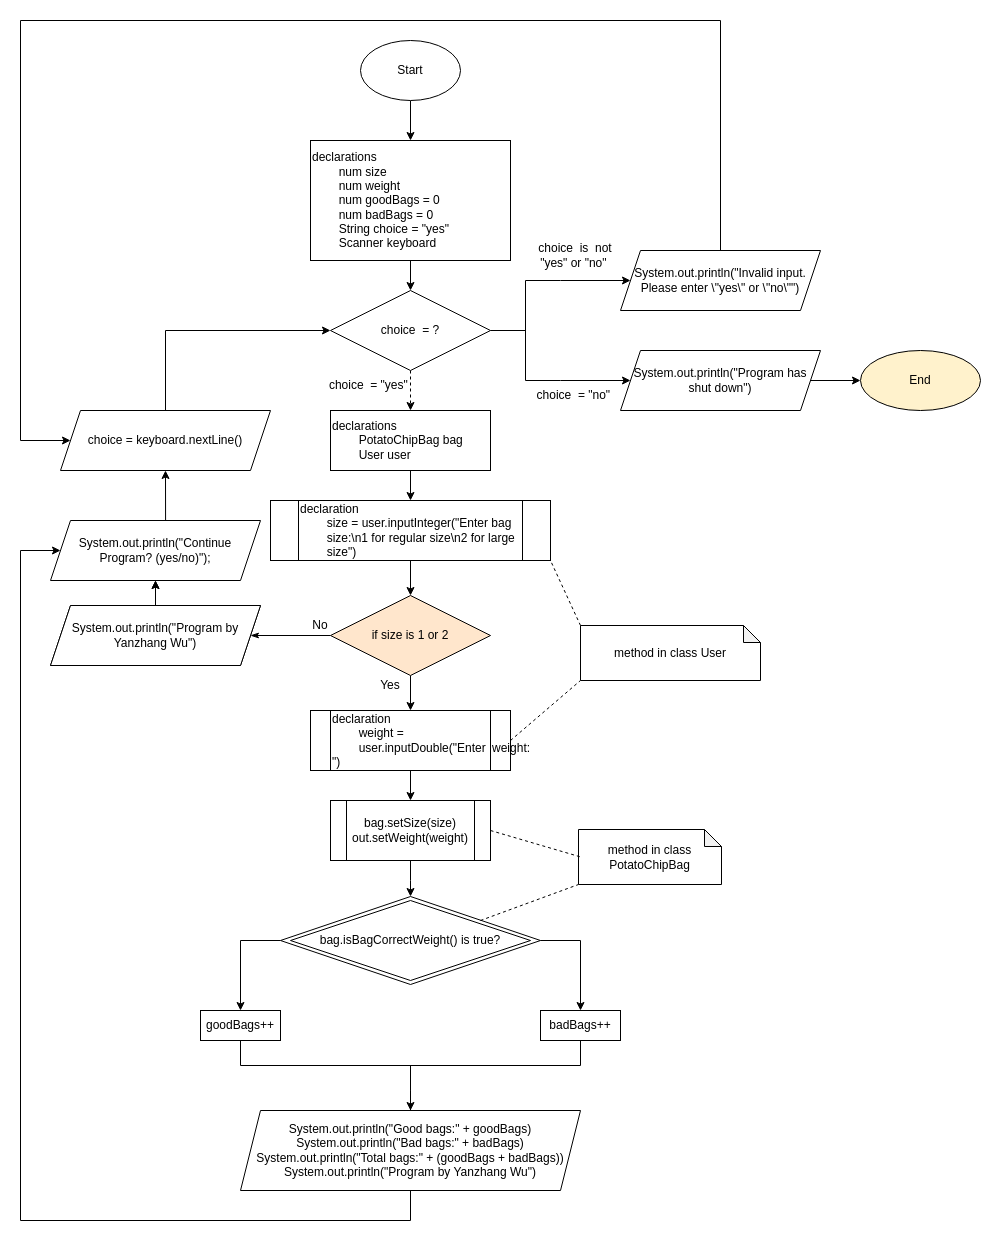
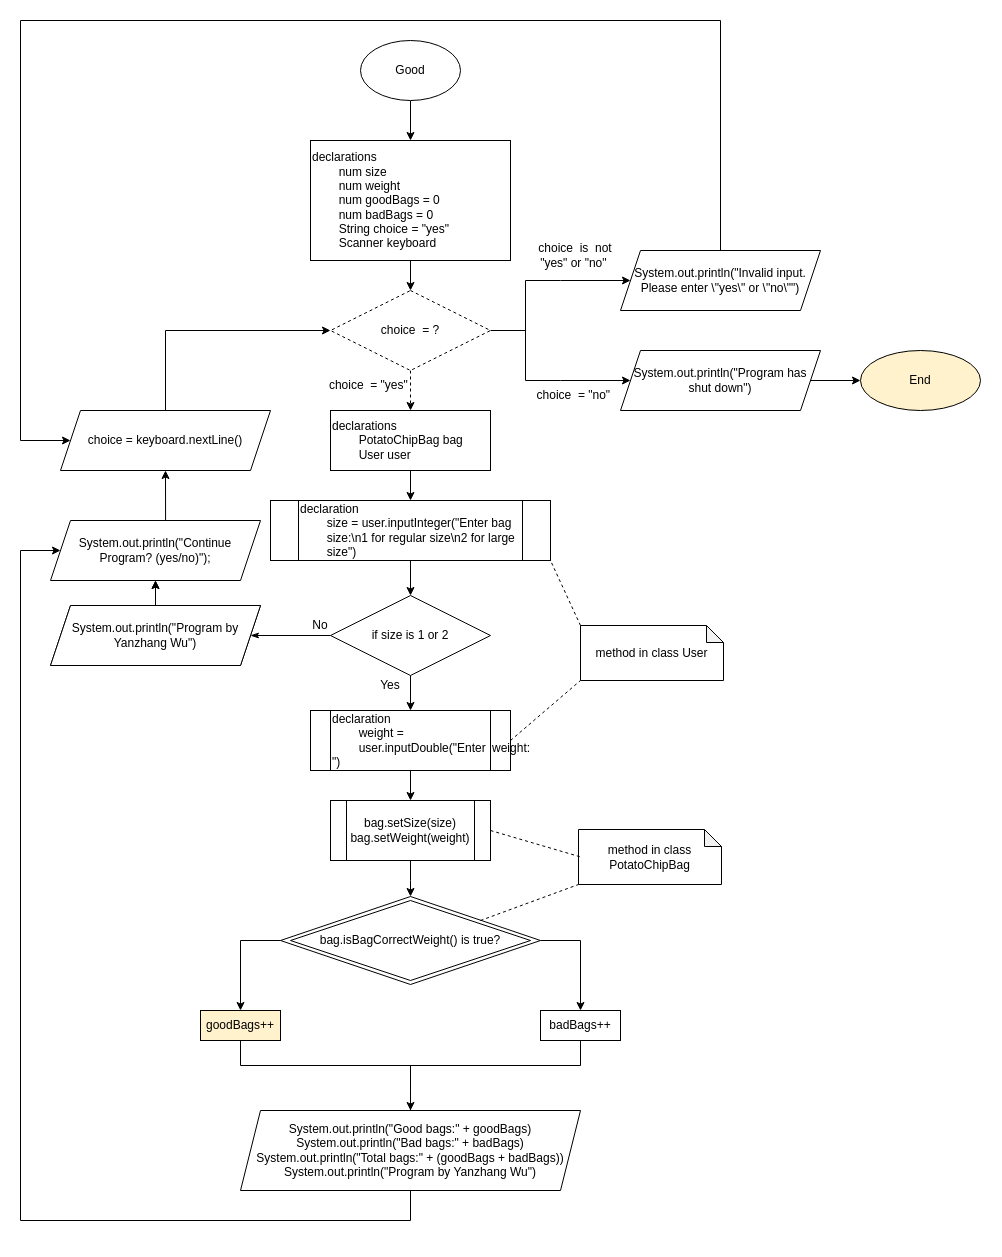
  <mxCell id="0" />
  <mxCell id="1" parent="0" />
  <mxCell id="2" value="" style="edgeStyle=orthogonalEdgeStyle;rounded=0;orthogonalLoop=1;jettySize=auto;html=1;" edge="1" parent="1" source="3" target="5"><mxGeometry relative="1" as="geometry" /></mxCell>
- <mxCell id="3" value="Start" style="ellipse;whiteSpace=wrap;html=1;" vertex="1" parent="1"><mxGeometry x="360" y="40" width="100" height="60" as="geometry" /></mxCell>
+ <mxCell id="3" value="Good" style="ellipse;whiteSpace=wrap;html=1;" vertex="1" parent="1"><mxGeometry x="360" y="40" width="100" height="60" as="geometry" /></mxCell>
  <mxCell id="4" value="" style="edgeStyle=orthogonalEdgeStyle;rounded=0;orthogonalLoop=1;jettySize=auto;html=1;" edge="1" parent="1" source="5" target="7"><mxGeometry relative="1" as="geometry" /></mxCell>
  <mxCell id="5" value="&lt;div style=&quot;&quot;&gt;&lt;span style=&quot;background-color: initial;&quot;&gt;declarations&lt;/span&gt;&lt;/div&gt;&lt;span style=&quot;white-space: pre;&quot;&gt;&#09;&lt;/span&gt;num size&lt;br&gt;&lt;span style=&quot;white-space: pre;&quot;&gt;&#09;&lt;/span&gt;num weight&lt;br&gt;&lt;span style=&quot;white-space: pre;&quot;&gt;&#09;&lt;/span&gt;num goodBags = 0&lt;br&gt;&lt;span style=&quot;white-space: pre;&quot;&gt;&#09;&lt;/span&gt;num badBags = 0&lt;br&gt;&lt;span style=&quot;white-space: pre;&quot;&gt;&#09;&lt;/span&gt;String choice = &quot;yes&quot;&lt;br&gt;&lt;span style=&quot;white-space: pre;&quot;&gt;&#09;&lt;/span&gt;Scanner keyboard" style="whiteSpace=wrap;html=1;align=left;" vertex="1" parent="1"><mxGeometry x="310" y="140" width="200" height="120" as="geometry" /></mxCell>
  <mxCell id="6" value="" style="edgeStyle=orthogonalEdgeStyle;rounded=0;orthogonalLoop=1;jettySize=auto;html=1;dashed=1;" edge="1" parent="1" source="7" target="9"><mxGeometry relative="1" as="geometry" /></mxCell>
- <mxCell id="7" value="choice&amp;nbsp; = ?" style="rhombus;whiteSpace=wrap;html=1;align=center;" vertex="1" parent="1"><mxGeometry x="330" y="290" width="160" height="80" as="geometry" /></mxCell>
+ <mxCell id="7" value="choice&amp;nbsp; = ?" style="rhombus;whiteSpace=wrap;html=1;align=center;dashed=1;" vertex="1" parent="1"><mxGeometry x="330" y="290" width="160" height="80" as="geometry" /></mxCell>
  <mxCell id="8" value="" style="edgeStyle=orthogonalEdgeStyle;rounded=0;orthogonalLoop=1;jettySize=auto;html=1;" edge="1" parent="1" source="9" target="12"><mxGeometry relative="1" as="geometry" /></mxCell>
  <mxCell id="9" value="&lt;div style=&quot;&quot;&gt;&lt;span style=&quot;background-color: initial;&quot;&gt;declarations&lt;/span&gt;&lt;/div&gt;&lt;span style=&quot;white-space: pre;&quot;&gt;&#09;&lt;/span&gt;PotatoChipBag bag&lt;br&gt;&lt;span style=&quot;white-space: pre;&quot;&gt;&#09;&lt;/span&gt;User user" style="whiteSpace=wrap;html=1;align=left;" vertex="1" parent="1"><mxGeometry x="330" y="410" width="160" height="60" as="geometry" /></mxCell>
  <mxCell id="10" value="choice&amp;nbsp; = &quot;yes&quot;&amp;nbsp;" style="text;html=1;strokeColor=none;fillColor=none;align=center;verticalAlign=middle;whiteSpace=wrap;rounded=0;" vertex="1" parent="1"><mxGeometry x="320" y="370" width="100" height="30" as="geometry" /></mxCell>
  <mxCell id="11" value="" style="edgeStyle=orthogonalEdgeStyle;rounded=0;orthogonalLoop=1;jettySize=auto;html=1;" edge="1" parent="1" source="12" target="15"><mxGeometry relative="1" as="geometry" /></mxCell>
  <mxCell id="12" value="declaration&lt;br&gt;&lt;span style=&quot;white-space: pre;&quot;&gt;&#09;&lt;/span&gt;size = user.inputInteger(&quot;Enter bag &lt;span style=&quot;white-space: pre;&quot;&gt;&#09;&lt;/span&gt;size:\n1 for regular size\n2 for large &lt;span style=&quot;white-space: pre;&quot;&gt;&#09;&lt;/span&gt;size&quot;)" style="shape=process;whiteSpace=wrap;html=1;backgroundOutline=1;align=left;" vertex="1" parent="1"><mxGeometry x="270" y="500" width="280" height="60" as="geometry" /></mxCell>
  <mxCell id="13" value="" style="edgeStyle=orthogonalEdgeStyle;rounded=0;orthogonalLoop=1;jettySize=auto;html=1;" edge="1" parent="1" source="15" target="17"><mxGeometry relative="1" as="geometry" /></mxCell>
  <mxCell id="14" value="" style="edgeStyle=orthogonalEdgeStyle;rounded=0;orthogonalLoop=1;jettySize=auto;html=1;endArrow=classicThin;endFill=1;entryX=1;entryY=0.5;entryDx=0;entryDy=0;" edge="1" parent="1" source="15" target="59"><mxGeometry relative="1" as="geometry"><mxPoint x="260" y="635" as="targetPoint" /></mxGeometry></mxCell>
- <mxCell id="15" value="if size is 1 or 2" style="rhombus;whiteSpace=wrap;html=1;align=center;fillColor=#ffe6cc;" vertex="1" parent="1"><mxGeometry x="330" y="595" width="160" height="80" as="geometry" /></mxCell>
+ <mxCell id="15" value="if size is 1 or 2" style="rhombus;whiteSpace=wrap;html=1;align=center;" vertex="1" parent="1"><mxGeometry x="330" y="595" width="160" height="80" as="geometry" /></mxCell>
  <mxCell id="16" value="" style="edgeStyle=orthogonalEdgeStyle;rounded=0;orthogonalLoop=1;jettySize=auto;html=1;" edge="1" parent="1" source="17" target="20"><mxGeometry relative="1" as="geometry" /></mxCell>
  <mxCell id="17" value="declaration&lt;br&gt;&lt;span style=&quot;white-space: pre;&quot;&gt;&#09;&lt;/span&gt;weight = &lt;span style=&quot;white-space: pre;&quot;&gt;&#09;&lt;/span&gt;user.inputDouble(&quot;Enter &lt;span style=&quot;white-space: pre;&quot;&gt;&#09;&lt;/span&gt;weight: &quot;)" style="shape=process;whiteSpace=wrap;html=1;backgroundOutline=1;align=left;" vertex="1" parent="1"><mxGeometry x="310" y="710" width="200" height="60" as="geometry" /></mxCell>
  <mxCell id="18" value="Yes" style="text;html=1;strokeColor=none;fillColor=none;align=center;verticalAlign=middle;whiteSpace=wrap;rounded=0;" vertex="1" parent="1"><mxGeometry x="360" y="670" width="60" height="30" as="geometry" /></mxCell>
  <mxCell id="19" value="" style="edgeStyle=orthogonalEdgeStyle;rounded=0;orthogonalLoop=1;jettySize=auto;html=1;" edge="1" parent="1" source="20"><mxGeometry relative="1" as="geometry"><mxPoint x="410" y="896" as="targetPoint" /></mxGeometry></mxCell>
- <mxCell id="20" value="&lt;div&gt;bag.setSize(size)&lt;/div&gt;&lt;div&gt;&lt;span style=&quot;&quot;&gt;&#09;&#09;&#09;&#09;&lt;/span&gt;out.setWeight(weight)&lt;/div&gt;" style="shape=process;whiteSpace=wrap;html=1;backgroundOutline=1;align=center;" vertex="1" parent="1"><mxGeometry x="330" y="800" width="160" height="60" as="geometry" /></mxCell>
+ <mxCell id="20" value="&lt;div&gt;bag.setSize(size)&lt;/div&gt;&lt;div&gt;&lt;span style=&quot;&quot;&gt;&#09;&#09;&#09;&#09;&lt;/span&gt;bag.setWeight(weight)&lt;/div&gt;" style="shape=process;whiteSpace=wrap;html=1;backgroundOutline=1;align=center;" vertex="1" parent="1"><mxGeometry x="330" y="800" width="160" height="60" as="geometry" /></mxCell>
  <mxCell id="21" value="bag.isBagCorrectWeight() is true?" style="rhombus;whiteSpace=wrap;html=1;" vertex="1" parent="1"><mxGeometry x="290" y="900" width="240" height="80" as="geometry" /></mxCell>
  <mxCell id="22" value="" style="endArrow=none;html=1;rounded=0;" edge="1" parent="1"><mxGeometry width="50" height="50" relative="1" as="geometry"><mxPoint x="280" y="940" as="sourcePoint" /><mxPoint x="410" y="896" as="targetPoint" /></mxGeometry></mxCell>
  <mxCell id="23" value="" style="endArrow=none;html=1;rounded=0;" edge="1" parent="1"><mxGeometry width="50" height="50" relative="1" as="geometry"><mxPoint x="280" y="940" as="sourcePoint" /><mxPoint x="410" y="984" as="targetPoint" /></mxGeometry></mxCell>
  <mxCell id="24" value="" style="endArrow=none;html=1;rounded=0;" edge="1" parent="1"><mxGeometry width="50" height="50" relative="1" as="geometry"><mxPoint x="410" y="984" as="sourcePoint" /><mxPoint x="540" y="940" as="targetPoint" /></mxGeometry></mxCell>
  <mxCell id="25" value="" style="endArrow=none;html=1;rounded=0;" edge="1" parent="1"><mxGeometry width="50" height="50" relative="1" as="geometry"><mxPoint x="410" y="896" as="sourcePoint" /><mxPoint x="540" y="940" as="targetPoint" /></mxGeometry></mxCell>
  <mxCell id="26" value="" style="endArrow=none;html=1;rounded=0;" edge="1" parent="1"><mxGeometry width="50" height="50" relative="1" as="geometry"><mxPoint x="240" y="940" as="sourcePoint" /><mxPoint x="280" y="940" as="targetPoint" /></mxGeometry></mxCell>
  <mxCell id="27" value="" style="endArrow=none;html=1;rounded=0;" edge="1" parent="1"><mxGeometry width="50" height="50" relative="1" as="geometry"><mxPoint x="540" y="940" as="sourcePoint" /><mxPoint x="580" y="940" as="targetPoint" /></mxGeometry></mxCell>
  <mxCell id="28" value="" style="endArrow=classic;html=1;rounded=0;" edge="1" parent="1"><mxGeometry width="50" height="50" relative="1" as="geometry"><mxPoint x="240" y="940" as="sourcePoint" /><mxPoint x="240" y="1010" as="targetPoint" /></mxGeometry></mxCell>
- <mxCell id="29" value="goodBags++" style="rounded=0;whiteSpace=wrap;html=1;" vertex="1" parent="1"><mxGeometry x="200" y="1010" width="80" height="30" as="geometry" /></mxCell>
+ <mxCell id="29" value="goodBags++" style="rounded=0;whiteSpace=wrap;html=1;fillColor=#fff2cc;" vertex="1" parent="1"><mxGeometry x="200" y="1010" width="80" height="30" as="geometry" /></mxCell>
  <mxCell id="30" value="badBags++" style="rounded=0;whiteSpace=wrap;html=1;" vertex="1" parent="1"><mxGeometry x="540" y="1010" width="80" height="30" as="geometry" /></mxCell>
  <mxCell id="31" value="" style="endArrow=classic;html=1;rounded=0;" edge="1" parent="1"><mxGeometry width="50" height="50" relative="1" as="geometry"><mxPoint x="580" y="940" as="sourcePoint" /><mxPoint x="580" y="1010" as="targetPoint" /></mxGeometry></mxCell>
  <mxCell id="32" value="" style="edgeStyle=orthogonalEdgeStyle;rounded=0;orthogonalLoop=1;jettySize=auto;html=1;" edge="1" parent="1" source="33" target="35"><mxGeometry relative="1" as="geometry" /></mxCell>
  <mxCell id="33" value="" style="strokeWidth=1;html=1;shape=mxgraph.flowchart.annotation_2;align=left;labelPosition=right;pointerEvents=1;rotation=-90;" vertex="1" parent="1"><mxGeometry x="385" y="895" width="50" height="340" as="geometry" /></mxCell>
  <mxCell id="34" value="" style="edgeStyle=none;rounded=0;orthogonalLoop=1;jettySize=auto;html=1;endArrow=none;endFill=0;" edge="1" parent="1" source="35"><mxGeometry relative="1" as="geometry"><mxPoint x="410" y="1220" as="targetPoint" /></mxGeometry></mxCell>
  <mxCell id="35" value="&lt;div&gt;&lt;span style=&quot;&quot;&gt;&#09;&#09;&#09;&#09;&lt;/span&gt;System.out.println(&quot;Good bags:&quot; + goodBags)&lt;/div&gt;&lt;div&gt;&lt;span style=&quot;&quot;&gt;&#09;&#09;&#09;&#09;&lt;/span&gt;System.out.println(&quot;Bad bags:&quot; + badBags)&lt;/div&gt;&lt;div&gt;&lt;span style=&quot;&quot;&gt;&#09;&#09;&#09;&#09;&lt;/span&gt;System.out.println(&quot;Total bags:&quot; + (goodBags + badBags))&lt;/div&gt;&lt;div&gt;&lt;span style=&quot;&quot;&gt;&#09;&#09;&#09;&#09;&lt;/span&gt;System.out.println(&quot;Program by Yanzhang Wu&quot;)&lt;/div&gt;" style="shape=parallelogram;perimeter=parallelogramPerimeter;whiteSpace=wrap;html=1;fixedSize=1;align=center;strokeWidth=1;" vertex="1" parent="1"><mxGeometry x="240" y="1110" width="340" height="80" as="geometry" /></mxCell>
  <mxCell id="36" value="No" style="text;html=1;strokeColor=none;fillColor=none;align=center;verticalAlign=middle;whiteSpace=wrap;rounded=0;" vertex="1" parent="1"><mxGeometry x="290" y="610" width="60" height="30" as="geometry" /></mxCell>
  <mxCell id="37" value="" style="edgeStyle=none;rounded=0;orthogonalLoop=1;jettySize=auto;html=1;endArrow=classic;endFill=1;" edge="1" parent="1" source="38" target="57"><mxGeometry relative="1" as="geometry" /></mxCell>
  <mxCell id="38" value="&lt;div&gt;System.out.println(&quot;Program by Yanzhang Wu&quot;)&lt;/div&gt;" style="shape=parallelogram;perimeter=parallelogramPerimeter;whiteSpace=wrap;html=1;fixedSize=1;strokeWidth=1;align=center;" vertex="1" parent="1"><mxGeometry x="50" y="605" width="210" height="60" as="geometry" /></mxCell>
  <mxCell id="39" value="&lt;span style=&quot;&quot;&gt;choice = keyboard.nextLine()&lt;/span&gt;" style="shape=parallelogram;perimeter=parallelogramPerimeter;whiteSpace=wrap;html=1;fixedSize=1;strokeWidth=1;" vertex="1" parent="1"><mxGeometry x="60" y="410" width="210" height="60" as="geometry" /></mxCell>
  <mxCell id="40" value="" style="endArrow=none;html=1;rounded=0;exitX=0.5;exitY=0;exitDx=0;exitDy=0;" edge="1" parent="1" source="39"><mxGeometry width="50" height="50" relative="1" as="geometry"><mxPoint x="160" y="460" as="sourcePoint" /><mxPoint x="165" y="330" as="targetPoint" /></mxGeometry></mxCell>
  <mxCell id="41" value="" style="endArrow=classic;html=1;rounded=0;entryX=0;entryY=0.5;entryDx=0;entryDy=0;" edge="1" parent="1" target="7"><mxGeometry width="50" height="50" relative="1" as="geometry"><mxPoint x="165" y="330" as="sourcePoint" /><mxPoint x="210" y="410" as="targetPoint" /></mxGeometry></mxCell>
  <mxCell id="42" value="" style="endArrow=none;html=1;rounded=0;" edge="1" parent="1"><mxGeometry width="50" height="50" relative="1" as="geometry"><mxPoint x="20" y="1220" as="sourcePoint" /><mxPoint x="20" y="550" as="targetPoint" /></mxGeometry></mxCell>
  <mxCell id="43" value="" style="endArrow=classic;html=1;rounded=0;entryX=0;entryY=0.5;entryDx=0;entryDy=0;" edge="1" parent="1" target="57"><mxGeometry width="50" height="50" relative="1" as="geometry"><mxPoint x="20" y="550" as="sourcePoint" /><mxPoint x="330" y="590" as="targetPoint" /></mxGeometry></mxCell>
  <mxCell id="44" style="rounded=0;orthogonalLoop=1;jettySize=auto;html=1;exitX=1;exitY=0;exitDx=0;exitDy=0;exitPerimeter=0;endArrow=classic;endFill=1;" edge="1" parent="1" source="46"><mxGeometry relative="1" as="geometry"><mxPoint x="630" y="280" as="targetPoint" /></mxGeometry></mxCell>
  <mxCell id="45" style="rounded=0;orthogonalLoop=1;jettySize=auto;html=1;exitX=1;exitY=1;exitDx=0;exitDy=0;exitPerimeter=0;endArrow=classic;endFill=1;" edge="1" parent="1" source="46"><mxGeometry relative="1" as="geometry"><mxPoint x="630" y="380" as="targetPoint" /></mxGeometry></mxCell>
  <mxCell id="46" value="" style="strokeWidth=1;html=1;shape=mxgraph.flowchart.annotation_2;align=left;labelPosition=right;pointerEvents=1;" vertex="1" parent="1"><mxGeometry x="490" y="280" width="70" height="100" as="geometry" /></mxCell>
  <mxCell id="47" value="choice&amp;nbsp; = &quot;no&quot;&amp;nbsp;" style="text;html=1;strokeColor=none;fillColor=none;align=center;verticalAlign=middle;whiteSpace=wrap;rounded=0;" vertex="1" parent="1"><mxGeometry x="530" y="380" width="90" height="30" as="geometry" /></mxCell>
  <mxCell id="48" value="choice&amp;nbsp; is&amp;nbsp; not &quot;yes&quot; or &quot;no&quot;&amp;nbsp;" style="text;html=1;strokeColor=none;fillColor=none;align=center;verticalAlign=middle;whiteSpace=wrap;rounded=0;" vertex="1" parent="1"><mxGeometry x="525" y="240" width="100" height="30" as="geometry" /></mxCell>
  <mxCell id="49" value="System.out.println(&quot;Invalid input. Please enter \&quot;yes\&quot; or \&quot;no\&quot;&quot;)" style="shape=parallelogram;perimeter=parallelogramPerimeter;whiteSpace=wrap;html=1;fixedSize=1;strokeWidth=1;" vertex="1" parent="1"><mxGeometry x="620" y="250" width="200" height="60" as="geometry" /></mxCell>
  <mxCell id="50" value="" style="edgeStyle=none;rounded=0;orthogonalLoop=1;jettySize=auto;html=1;endArrow=classic;endFill=1;" edge="1" parent="1" source="51" target="52"><mxGeometry relative="1" as="geometry" /></mxCell>
  <mxCell id="51" value="System.out.println(&quot;Program has shut down&quot;)" style="shape=parallelogram;perimeter=parallelogramPerimeter;whiteSpace=wrap;html=1;fixedSize=1;strokeWidth=1;" vertex="1" parent="1"><mxGeometry x="620" y="350" width="200" height="60" as="geometry" /></mxCell>
  <mxCell id="52" value="End" style="ellipse;whiteSpace=wrap;html=1;strokeWidth=1;fillColor=#fff2cc;" vertex="1" parent="1"><mxGeometry x="860" y="350" width="120" height="60" as="geometry" /></mxCell>
  <mxCell id="53" value="" style="endArrow=none;html=1;rounded=0;exitX=0.5;exitY=0;exitDx=0;exitDy=0;" edge="1" parent="1" source="49"><mxGeometry width="50" height="50" relative="1" as="geometry"><mxPoint x="630" y="260" as="sourcePoint" /><mxPoint x="720" y="20" as="targetPoint" /></mxGeometry></mxCell>
  <mxCell id="54" value="" style="endArrow=none;html=1;rounded=0;" edge="1" parent="1"><mxGeometry width="50" height="50" relative="1" as="geometry"><mxPoint x="20" y="20" as="sourcePoint" /><mxPoint x="720" y="20" as="targetPoint" /></mxGeometry></mxCell>
  <mxCell id="55" value="" style="endArrow=none;html=1;rounded=0;" edge="1" parent="1"><mxGeometry width="50" height="50" relative="1" as="geometry"><mxPoint x="20" y="20" as="sourcePoint" /><mxPoint x="20" y="440" as="targetPoint" /></mxGeometry></mxCell>
  <mxCell id="56" value="" style="endArrow=classic;html=1;rounded=0;entryX=0;entryY=0.5;entryDx=0;entryDy=0;" edge="1" parent="1" target="39"><mxGeometry width="50" height="50" relative="1" as="geometry"><mxPoint x="20" y="440" as="sourcePoint" /><mxPoint x="210" y="360" as="targetPoint" /></mxGeometry></mxCell>
  <mxCell id="57" value="&lt;span style=&quot;&quot;&gt;System.out.println(&quot;Continue Program? (yes/no)&quot;);&lt;/span&gt;" style="shape=parallelogram;perimeter=parallelogramPerimeter;whiteSpace=wrap;html=1;fixedSize=1;strokeWidth=1;" vertex="1" parent="1"><mxGeometry x="50" y="520" width="210" height="60" as="geometry" /></mxCell>
  <mxCell id="58" value="" style="edgeStyle=none;rounded=0;orthogonalLoop=1;jettySize=auto;html=1;endArrow=classic;endFill=1;" edge="1" source="59" parent="1"><mxGeometry relative="1" as="geometry"><mxPoint x="155" y="580" as="targetPoint" /></mxGeometry></mxCell>
  <mxCell id="59" value="&lt;div&gt;System.out.println(&quot;Program by Yanzhang Wu&quot;)&lt;/div&gt;" style="shape=parallelogram;perimeter=parallelogramPerimeter;whiteSpace=wrap;html=1;fixedSize=1;strokeWidth=1;align=center;" vertex="1" parent="1"><mxGeometry x="50" y="605" width="210" height="60" as="geometry" /></mxCell>
  <mxCell id="60" value="" style="endArrow=none;html=1;rounded=0;" edge="1" parent="1"><mxGeometry width="50" height="50" relative="1" as="geometry"><mxPoint x="20" y="1220" as="sourcePoint" /><mxPoint x="410" y="1220" as="targetPoint" /></mxGeometry></mxCell>
  <mxCell id="61" value="" style="endArrow=classic;html=1;rounded=0;entryX=0.5;entryY=1;entryDx=0;entryDy=0;exitX=0.548;exitY=0;exitDx=0;exitDy=0;exitPerimeter=0;" edge="1" parent="1" source="57" target="39"><mxGeometry width="50" height="50" relative="1" as="geometry"><mxPoint x="170" y="510" as="sourcePoint" /><mxPoint x="570" y="440" as="targetPoint" /></mxGeometry></mxCell>
- <mxCell id="62" value="method in class User" style="shape=note;whiteSpace=wrap;html=1;backgroundOutline=1;darkOpacity=0.05;strokeWidth=1;size=17;" vertex="1" parent="1"><mxGeometry x="580" y="625" width="180" height="55" as="geometry" /></mxCell>
+ <mxCell id="62" value="method in class User" style="shape=note;whiteSpace=wrap;html=1;backgroundOutline=1;darkOpacity=0.05;strokeWidth=1;size=17;" vertex="1" parent="1"><mxGeometry x="580" y="625" width="143" height="55" as="geometry" /></mxCell>
  <mxCell id="63" value="method in class PotatoChipBag" style="shape=note;whiteSpace=wrap;html=1;backgroundOutline=1;darkOpacity=0.05;strokeWidth=1;size=17;" vertex="1" parent="1"><mxGeometry x="578" y="829" width="143" height="55" as="geometry" /></mxCell>
  <mxCell id="64" value="" style="endArrow=none;dashed=1;html=1;rounded=0;entryX=0;entryY=1;entryDx=0;entryDy=0;entryPerimeter=0;" edge="1" parent="1" target="63"><mxGeometry width="50" height="50" relative="1" as="geometry"><mxPoint x="480" y="920" as="sourcePoint" /><mxPoint x="535" y="588" as="targetPoint" /></mxGeometry></mxCell>
  <mxCell id="65" value="" style="endArrow=none;dashed=1;html=1;rounded=0;exitX=1;exitY=0.5;exitDx=0;exitDy=0;" edge="1" parent="1" source="20"><mxGeometry width="50" height="50" relative="1" as="geometry"><mxPoint x="485" y="638" as="sourcePoint" /><mxPoint x="582" y="857" as="targetPoint" /></mxGeometry></mxCell>
  <mxCell id="66" value="" style="endArrow=none;dashed=1;html=1;rounded=0;exitX=1;exitY=0.5;exitDx=0;exitDy=0;entryX=0;entryY=1;entryDx=0;entryDy=0;entryPerimeter=0;" edge="1" parent="1" source="17" target="62"><mxGeometry width="50" height="50" relative="1" as="geometry"><mxPoint x="485" y="638" as="sourcePoint" /><mxPoint x="535" y="588" as="targetPoint" /></mxGeometry></mxCell>
  <mxCell id="67" value="" style="endArrow=none;dashed=1;html=1;rounded=0;exitX=0;exitY=0;exitDx=0;exitDy=0;exitPerimeter=0;entryX=1;entryY=1;entryDx=0;entryDy=0;" edge="1" parent="1" source="62" target="12"><mxGeometry width="50" height="50" relative="1" as="geometry"><mxPoint x="485" y="638" as="sourcePoint" /><mxPoint x="535" y="588" as="targetPoint" /></mxGeometry></mxCell>
